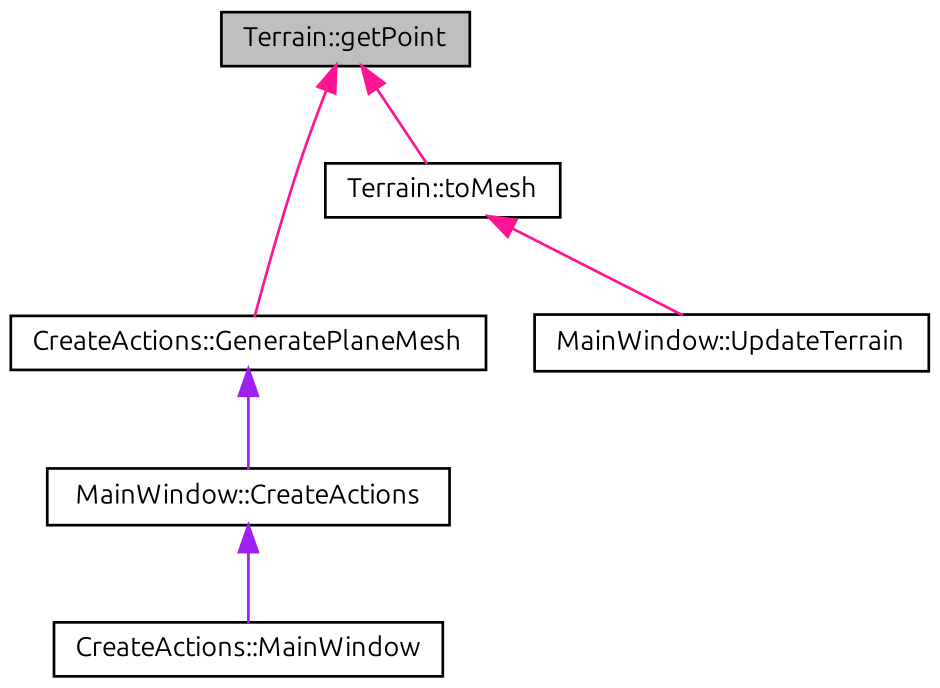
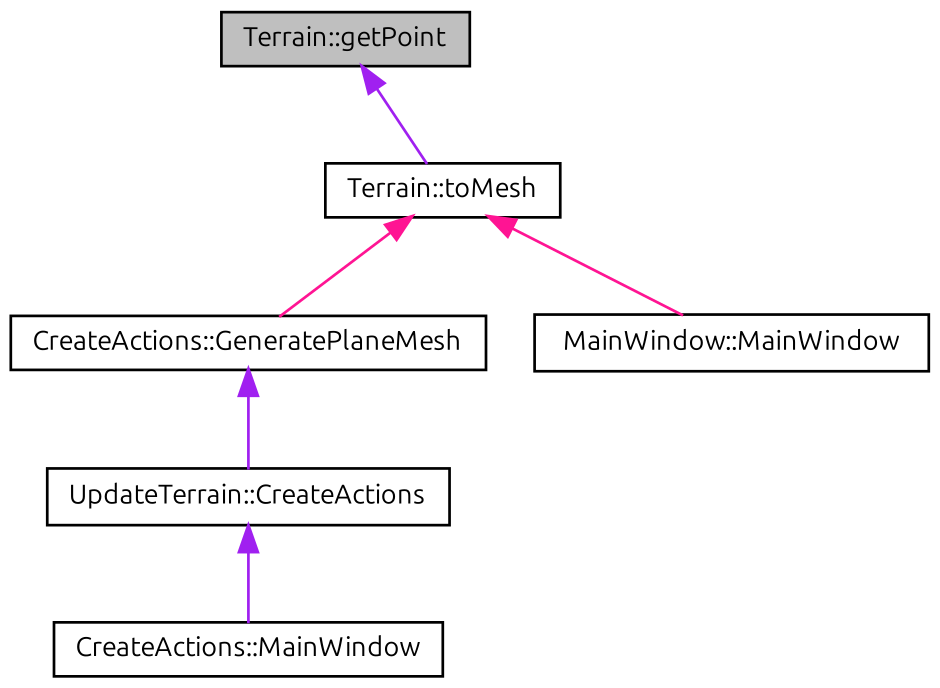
  digraph {
    fontname=Ubuntu
    rankdir=TB
    node [color=black fillcolor=white fontname=Ubuntu fontsize=10 shape=record style=filled]
    edge [color=deeppink dir=back fontname=Ubuntu fontsize=10 labelfontname=Helvetica labelfontsize=10 style=solid]
    n1 [fillcolor=grey75 fontcolor=black height=0.2 label="Terrain::getPoint" width=0.4]
    n2 [height=0.2 label="Terrain::toMesh" width=0.4]
    n3 [height=0.2 label="CreateActions::GeneratePlaneMesh" width=0.4]
-   n4 [height=0.2 label="MainWindow::UpdateTerrain" width=0.4]
-   n5 [height=0.2 label="MainWindow::CreateActions" width=0.4]
+   n4 [height=0.2 label="MainWindow::MainWindow" width=0.4]
+   n5 [height=0.2 label="UpdateTerrain::CreateActions" width=0.4]
    n6 [height=0.2 label="CreateActions::MainWindow" width=0.4]
-   n1 -> n2
-   n1 -> n3
+   n1 -> n2 [color=purple]
+   n2 -> n3
    n2 -> n4
    n3 -> n5 [color=purple]
    n5 -> n6 [color=purple]
  }
